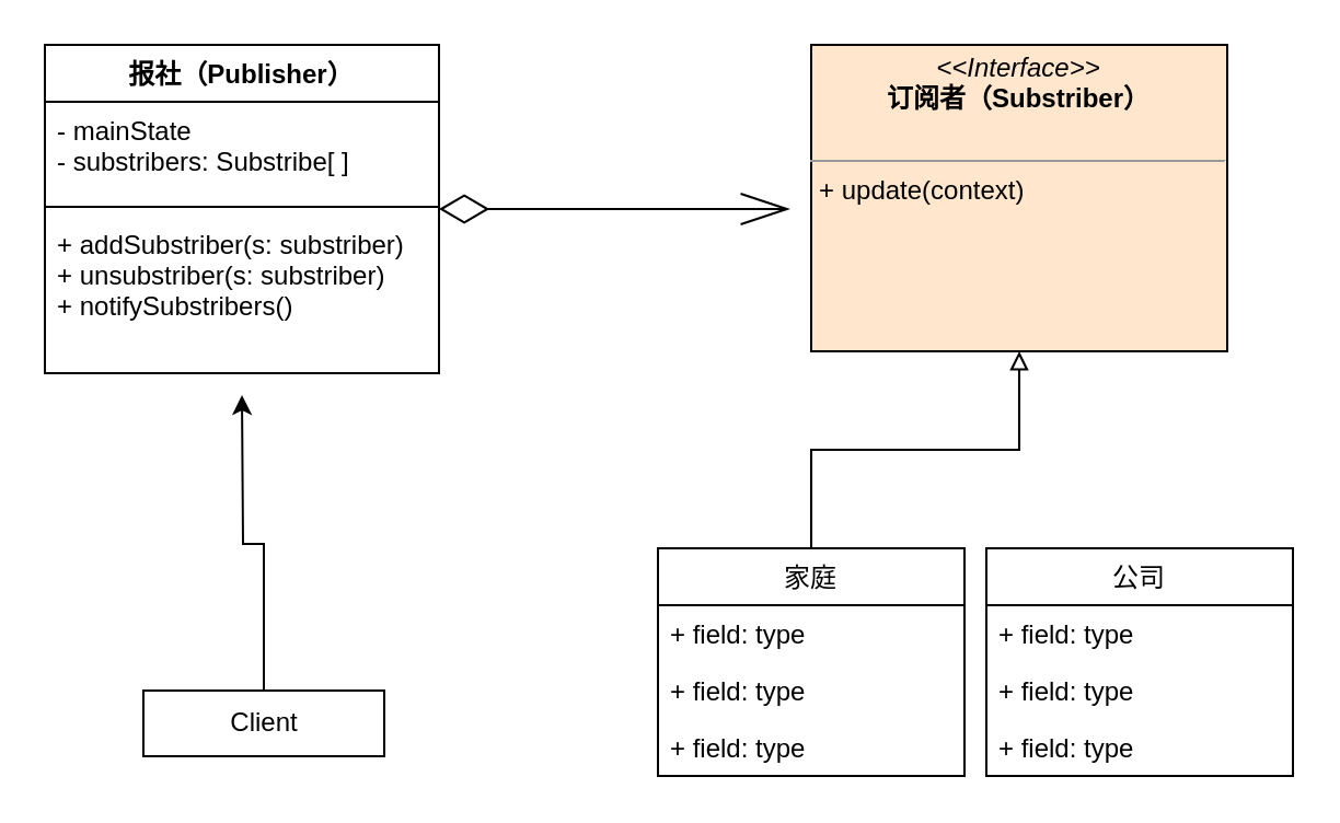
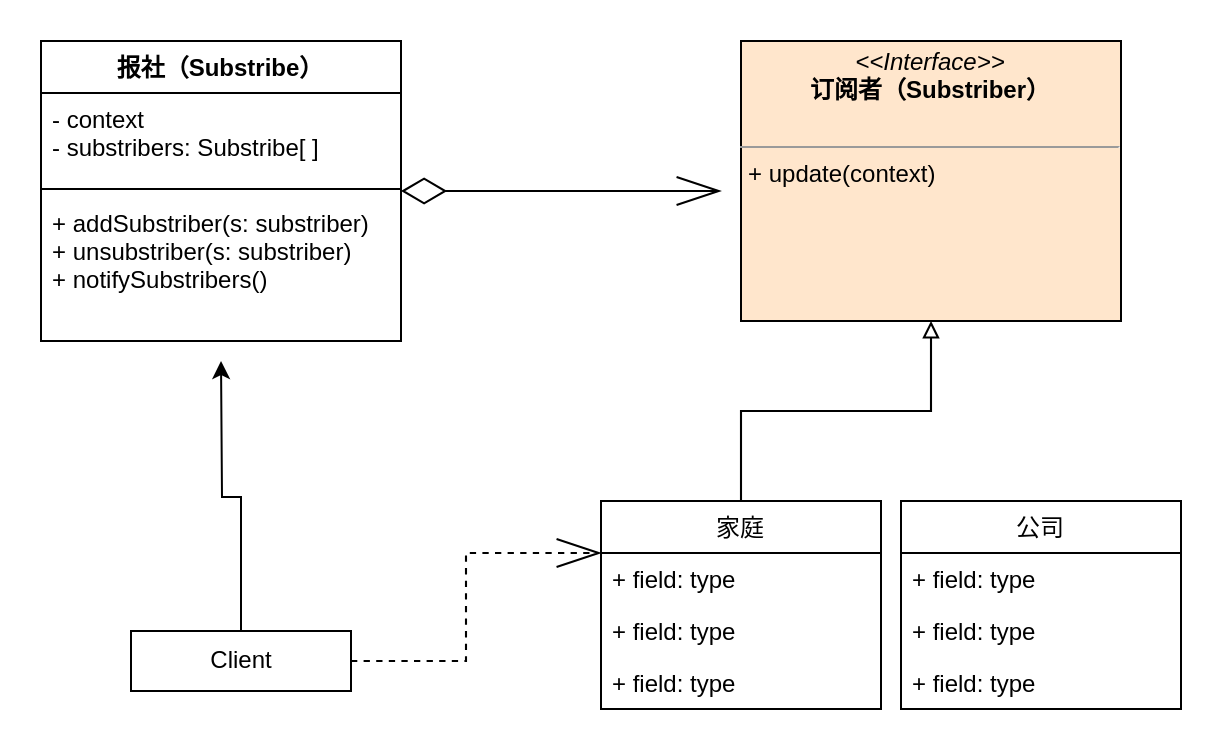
  <mxCell id="0" />
  <mxCell id="1" parent="0" />
  <mxCell id="2" style="edgeStyle=orthogonalEdgeStyle;rounded=0;orthogonalLoop=1;jettySize=auto;html=1;startArrow=diamondThin;startFill=0;endArrow=openThin;endFill=0;strokeWidth=1.05;endSize=20;startSize=20;" edge="1" parent="1" source="3"><mxGeometry relative="1" as="geometry"><mxPoint x="360" y="95" as="targetPoint" /></mxGeometry></mxCell>
- <mxCell id="3" value="报社（Publisher）" style="swimlane;fontStyle=1;align=center;verticalAlign=top;childLayout=stackLayout;horizontal=1;startSize=26;horizontalStack=0;resizeParent=1;resizeParentMax=0;resizeLast=0;collapsible=1;marginBottom=0;" vertex="1" parent="1"><mxGeometry x="20" y="20" width="180" height="150" as="geometry" /></mxCell>
- <mxCell id="4" value="- mainState&#10;- substribers: Substribe[ ]" style="text;strokeColor=none;fillColor=none;align=left;verticalAlign=top;spacingLeft=4;spacingRight=4;overflow=hidden;rotatable=0;points=[[0,0.5],[1,0.5]];portConstraint=eastwest;" vertex="1" parent="3"><mxGeometry y="26" width="180" height="44" as="geometry" /></mxCell>
+ <mxCell id="3" value="报社（Substribe）" style="swimlane;fontStyle=1;align=center;verticalAlign=top;childLayout=stackLayout;horizontal=1;startSize=26;horizontalStack=0;resizeParent=1;resizeParentMax=0;resizeLast=0;collapsible=1;marginBottom=0;" vertex="1" parent="1"><mxGeometry x="20" y="20" width="180" height="150" as="geometry" /></mxCell>
+ <mxCell id="4" value="- context&#10;- substribers: Substribe[ ]" style="text;strokeColor=none;fillColor=none;align=left;verticalAlign=top;spacingLeft=4;spacingRight=4;overflow=hidden;rotatable=0;points=[[0,0.5],[1,0.5]];portConstraint=eastwest;" vertex="1" parent="3"><mxGeometry y="26" width="180" height="44" as="geometry" /></mxCell>
  <mxCell id="5" value="" style="line;strokeWidth=1;fillColor=none;align=left;verticalAlign=middle;spacingTop=-1;spacingLeft=3;spacingRight=3;rotatable=0;labelPosition=right;points=[];portConstraint=eastwest;" vertex="1" parent="3"><mxGeometry y="70" width="180" height="8" as="geometry" /></mxCell>
  <mxCell id="6" value="+ addSubstriber(s: substriber)&#10;+ unsubstriber(s: substriber)&#10;+ notifySubstribers()&#10;" style="text;strokeColor=none;fillColor=none;align=left;verticalAlign=top;spacingLeft=4;spacingRight=4;overflow=hidden;rotatable=0;points=[[0,0.5],[1,0.5]];portConstraint=eastwest;" vertex="1" parent="3"><mxGeometry y="78" width="180" height="72" as="geometry" /></mxCell>
  <mxCell id="7" value="&lt;p style=&quot;margin: 0px ; margin-top: 4px ; text-align: center&quot;&gt;&lt;i&gt;&amp;lt;&amp;lt;Interface&amp;gt;&amp;gt;&lt;/i&gt;&lt;br&gt;&lt;b&gt;订阅者（Substriber）&lt;/b&gt;&lt;/p&gt;&lt;p style=&quot;margin: 0px ; margin-left: 4px&quot;&gt;&lt;br&gt;&lt;/p&gt;&lt;hr size=&quot;1&quot;&gt;&lt;p style=&quot;margin: 0px ; margin-left: 4px&quot;&gt;+ update(context)&lt;br&gt;&lt;/p&gt;" style="verticalAlign=top;align=left;overflow=fill;fontSize=12;fontFamily=Helvetica;html=1;fillColor=#ffe6cc;" vertex="1" parent="1"><mxGeometry x="370" y="20" width="190" height="140" as="geometry" /></mxCell>
  <mxCell id="8" style="edgeStyle=orthogonalEdgeStyle;rounded=0;orthogonalLoop=1;jettySize=auto;html=1;" edge="1" parent="1" source="10"><mxGeometry relative="1" as="geometry"><mxPoint x="110" y="180" as="targetPoint" /></mxGeometry></mxCell>
+ <mxCell id="9" style="edgeStyle=orthogonalEdgeStyle;rounded=0;orthogonalLoop=1;jettySize=auto;html=1;entryX=0;entryY=0.25;entryDx=0;entryDy=0;startArrow=none;startFill=0;endArrow=openThin;endFill=0;startSize=20;endSize=20;targetPerimeterSpacing=1;strokeWidth=1.05;dashed=1;" edge="1" parent="1" source="10" target="12"><mxGeometry relative="1" as="geometry" /></mxCell>
  <mxCell id="10" value="Client" style="html=1;" vertex="1" parent="1"><mxGeometry x="65" y="315" width="110" height="30" as="geometry" /></mxCell>
  <mxCell id="11" value="" style="edgeStyle=orthogonalEdgeStyle;rounded=0;orthogonalLoop=1;jettySize=auto;html=1;dashed=0;dashPattern=1 4;startArrow=none;startFill=0;endArrow=block;endFill=0;strokeWidth=1.05;" edge="1" parent="1" source="12" target="7"><mxGeometry relative="1" as="geometry" /></mxCell>
  <mxCell id="12" value="家庭" style="swimlane;fontStyle=0;childLayout=stackLayout;horizontal=1;startSize=26;fillColor=none;horizontalStack=0;resizeParent=1;resizeParentMax=0;resizeLast=0;collapsible=1;marginBottom=0;" vertex="1" parent="1"><mxGeometry x="300" y="250" width="140" height="104" as="geometry" /></mxCell>
  <mxCell id="13" value="+ field: type" style="text;strokeColor=none;fillColor=none;align=left;verticalAlign=top;spacingLeft=4;spacingRight=4;overflow=hidden;rotatable=0;points=[[0,0.5],[1,0.5]];portConstraint=eastwest;" vertex="1" parent="12"><mxGeometry y="26" width="140" height="26" as="geometry" /></mxCell>
  <mxCell id="14" value="+ field: type" style="text;strokeColor=none;fillColor=none;align=left;verticalAlign=top;spacingLeft=4;spacingRight=4;overflow=hidden;rotatable=0;points=[[0,0.5],[1,0.5]];portConstraint=eastwest;" vertex="1" parent="12"><mxGeometry y="52" width="140" height="26" as="geometry" /></mxCell>
  <mxCell id="15" value="+ field: type" style="text;strokeColor=none;fillColor=none;align=left;verticalAlign=top;spacingLeft=4;spacingRight=4;overflow=hidden;rotatable=0;points=[[0,0.5],[1,0.5]];portConstraint=eastwest;" vertex="1" parent="12"><mxGeometry y="78" width="140" height="26" as="geometry" /></mxCell>
  <mxCell id="16" value="公司" style="swimlane;fontStyle=0;childLayout=stackLayout;horizontal=1;startSize=26;fillColor=none;horizontalStack=0;resizeParent=1;resizeParentMax=0;resizeLast=0;collapsible=1;marginBottom=0;" vertex="1" parent="1"><mxGeometry x="450" y="250" width="140" height="104" as="geometry" /></mxCell>
  <mxCell id="17" value="+ field: type" style="text;strokeColor=none;fillColor=none;align=left;verticalAlign=top;spacingLeft=4;spacingRight=4;overflow=hidden;rotatable=0;points=[[0,0.5],[1,0.5]];portConstraint=eastwest;" vertex="1" parent="16"><mxGeometry y="26" width="140" height="26" as="geometry" /></mxCell>
  <mxCell id="18" value="+ field: type" style="text;strokeColor=none;fillColor=none;align=left;verticalAlign=top;spacingLeft=4;spacingRight=4;overflow=hidden;rotatable=0;points=[[0,0.5],[1,0.5]];portConstraint=eastwest;" vertex="1" parent="16"><mxGeometry y="52" width="140" height="26" as="geometry" /></mxCell>
  <mxCell id="19" value="+ field: type" style="text;strokeColor=none;fillColor=none;align=left;verticalAlign=top;spacingLeft=4;spacingRight=4;overflow=hidden;rotatable=0;points=[[0,0.5],[1,0.5]];portConstraint=eastwest;" vertex="1" parent="16"><mxGeometry y="78" width="140" height="26" as="geometry" /></mxCell>
